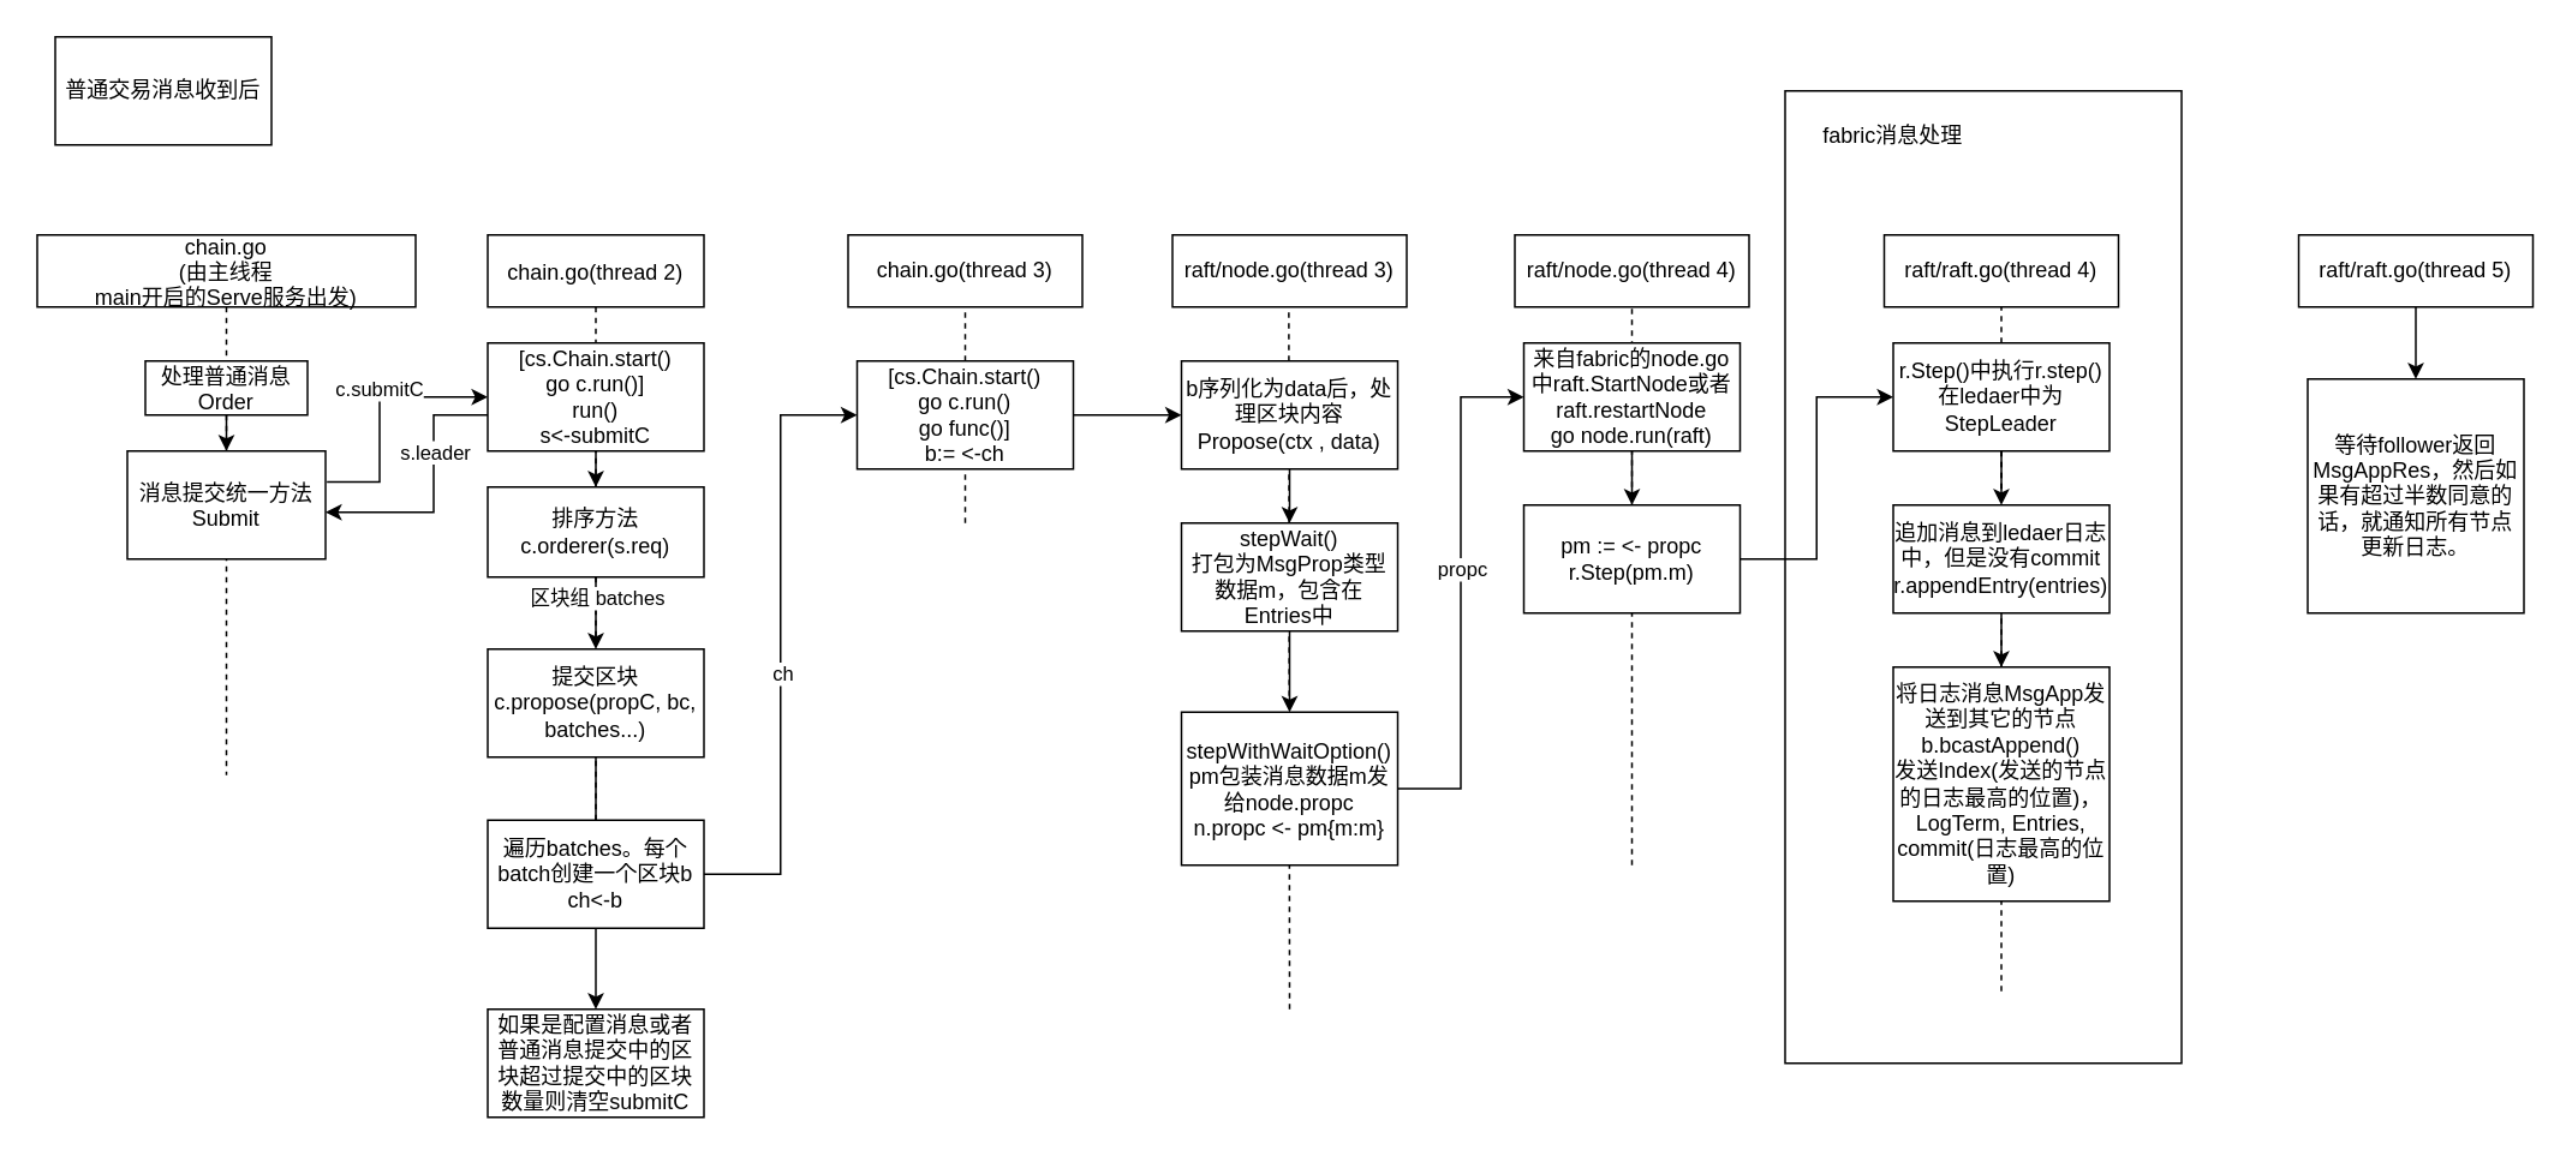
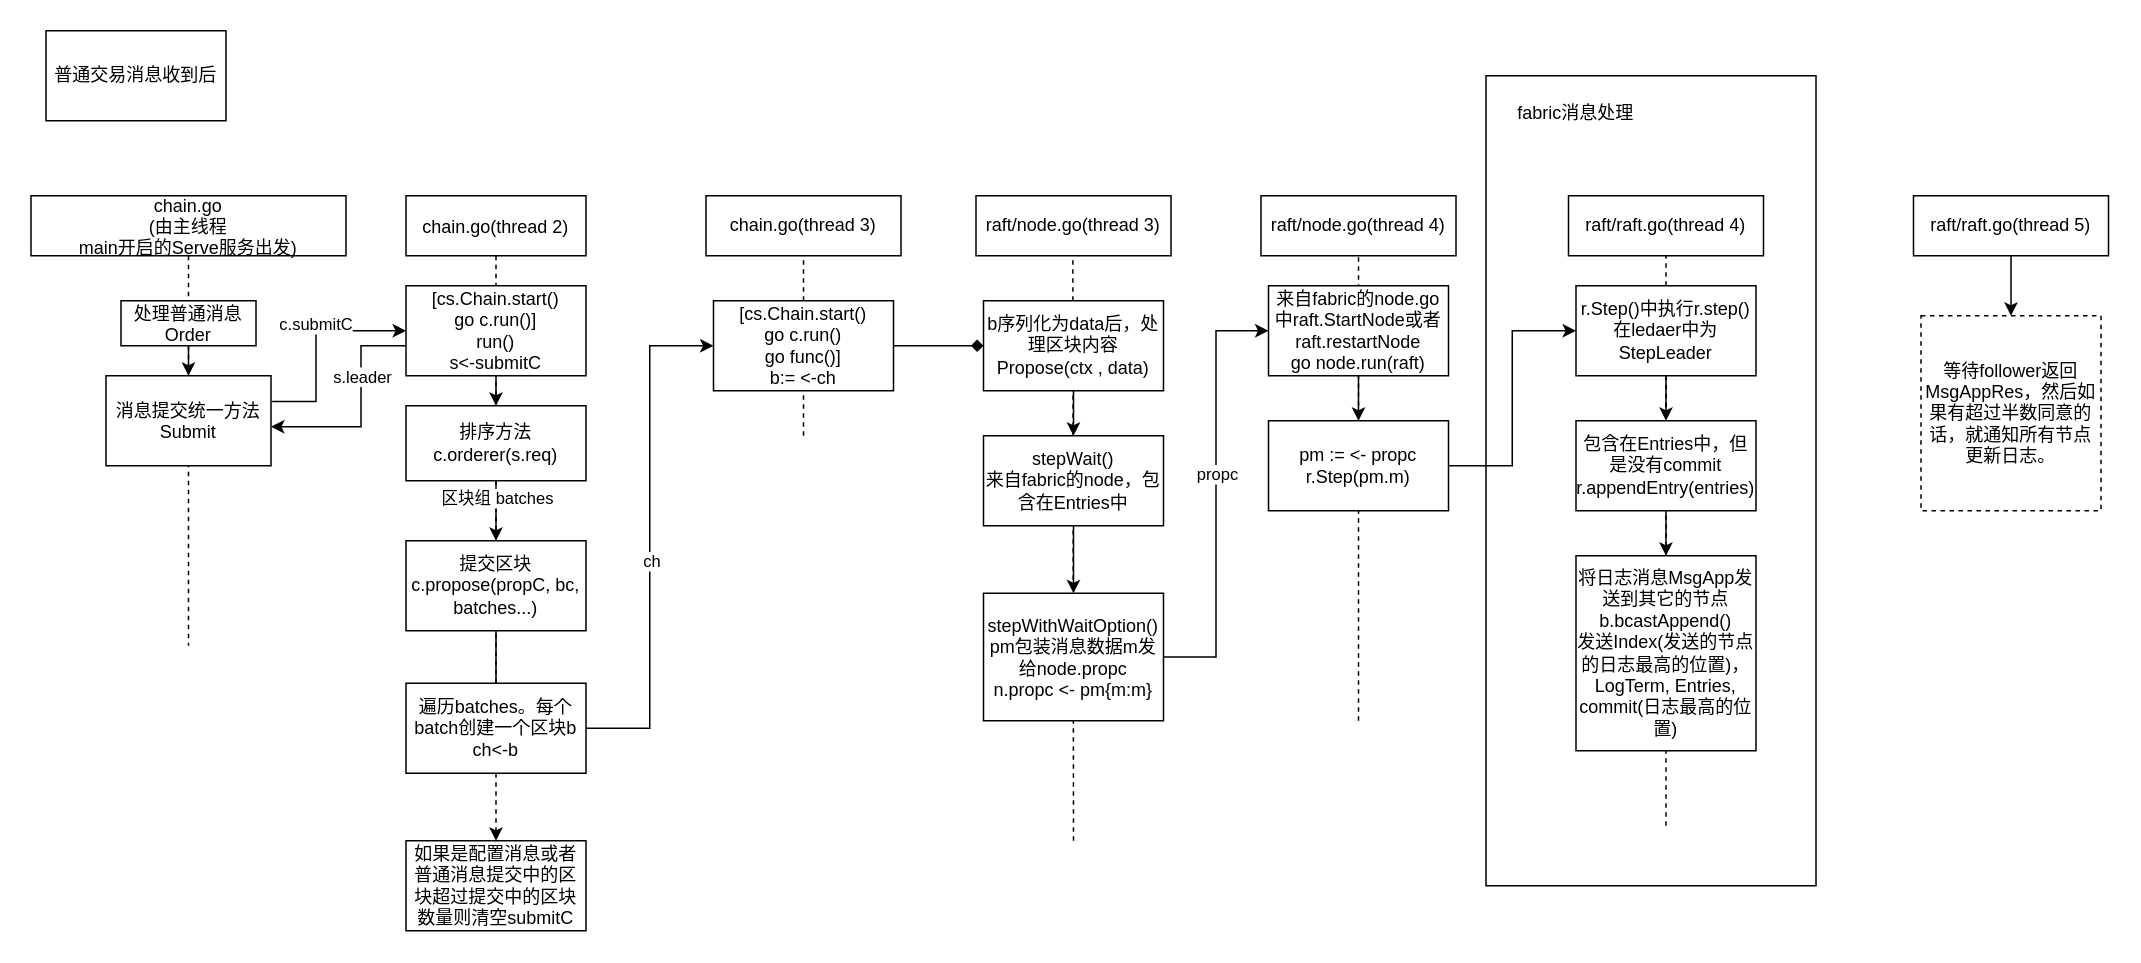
  <mxCell id="0" />
  <mxCell id="1" parent="0" />
  <mxCell id="2" value="" style="rounded=0;whiteSpace=wrap;html=1;sketch=0;fillColor=none;" vertex="1" parent="1"><mxGeometry x="990" y="50" width="220" height="540" as="geometry" /></mxCell>
  <mxCell id="3" value="chain.go&#10;(由主线程&#10;main开启的Serve服务出发)" style="shape=umlLifeline;perimeter=lifelinePerimeter;container=1;collapsible=0;recursiveResize=0;rounded=0;shadow=0;strokeWidth=1;" parent="1" vertex="1"><mxGeometry x="20" y="130" width="210" height="300" as="geometry" /></mxCell>
  <mxCell id="4" style="edgeStyle=orthogonalEdgeStyle;rounded=0;orthogonalLoop=1;jettySize=auto;html=1;entryX=0.503;entryY=0.402;entryDx=0;entryDy=0;entryPerimeter=0;" parent="3" source="5" target="3" edge="1"><mxGeometry relative="1" as="geometry" /></mxCell>
  <mxCell id="5" value="处理普通消息&#10;Order" style="points=[];perimeter=orthogonalPerimeter;rounded=0;shadow=0;strokeWidth=1;" parent="3" vertex="1"><mxGeometry x="60" y="70" width="90" height="30" as="geometry" /></mxCell>
  <mxCell id="6" value="消息提交统一方法&#10;Submit" style="points=[];perimeter=orthogonalPerimeter;rounded=0;shadow=0;strokeWidth=1;" parent="3" vertex="1"><mxGeometry x="50" y="120" width="110" height="60" as="geometry" /></mxCell>
  <mxCell id="7" value="chain.go(thread 2)" style="shape=umlLifeline;perimeter=lifelinePerimeter;container=1;collapsible=0;recursiveResize=0;rounded=0;shadow=0;strokeWidth=1;" parent="1" vertex="1"><mxGeometry x="270" y="130" width="120" height="325" as="geometry" /></mxCell>
  <mxCell id="8" value="" style="edgeStyle=orthogonalEdgeStyle;rounded=0;orthogonalLoop=1;jettySize=auto;html=1;" parent="7" source="9" target="12" edge="1"><mxGeometry relative="1" as="geometry" /></mxCell>
  <mxCell id="9" value="[cs.Chain.start()&lt;br&gt;go c.run()]&lt;br&gt;run()&lt;br&gt;s&amp;lt;-submitC" style="whiteSpace=wrap;html=1;rounded=0;shadow=0;strokeWidth=1;" parent="7" vertex="1"><mxGeometry y="60" width="120" height="60" as="geometry" /></mxCell>
  <mxCell id="10" value="" style="edgeStyle=orthogonalEdgeStyle;rounded=0;orthogonalLoop=1;jettySize=auto;html=1;" parent="7" source="12" target="13" edge="1"><mxGeometry relative="1" as="geometry" /></mxCell>
  <mxCell id="11" value="区块组 batches" style="edgeLabel;html=1;align=center;verticalAlign=middle;resizable=0;points=[];" parent="10" vertex="1" connectable="0"><mxGeometry x="-0.445" relative="1" as="geometry"><mxPoint as="offset" /></mxGeometry></mxCell>
  <mxCell id="12" value="排序方法&lt;br&gt;c.orderer(s.req)" style="whiteSpace=wrap;html=1;rounded=0;shadow=0;strokeWidth=1;" parent="7" vertex="1"><mxGeometry y="140" width="120" height="50" as="geometry" /></mxCell>
  <mxCell id="13" value="提交区块&lt;br&gt;c.propose(propC, bc, batches...)" style="whiteSpace=wrap;html=1;rounded=0;shadow=0;strokeWidth=1;" parent="7" vertex="1"><mxGeometry y="230" width="120" height="60" as="geometry" /></mxCell>
  <mxCell id="14" value="普通交易消息收到后" style="rounded=0;whiteSpace=wrap;html=1;" parent="1" vertex="1"><mxGeometry x="30" y="20" width="120" height="60" as="geometry" /></mxCell>
  <mxCell id="15" value="" style="edgeStyle=orthogonalEdgeStyle;rounded=0;orthogonalLoop=1;jettySize=auto;html=1;entryX=0;entryY=0.5;entryDx=0;entryDy=0;exitX=1.007;exitY=0.286;exitDx=0;exitDy=0;exitPerimeter=0;" parent="1" source="6" target="9" edge="1"><mxGeometry relative="1" as="geometry"><mxPoint x="120" y="260" as="sourcePoint" /><Array as="points"><mxPoint x="210" y="267" /><mxPoint x="210" y="220" /></Array></mxGeometry></mxCell>
  <mxCell id="16" value="c.submitC" style="edgeLabel;html=1;align=center;verticalAlign=middle;resizable=0;points=[];" parent="15" vertex="1" connectable="0"><mxGeometry x="-0.103" y="1" relative="1" as="geometry"><mxPoint y="-20" as="offset" /></mxGeometry></mxCell>
  <mxCell id="17" style="edgeStyle=orthogonalEdgeStyle;rounded=0;orthogonalLoop=1;jettySize=auto;html=1;" parent="1" source="9" edge="1"><mxGeometry relative="1" as="geometry"><mxPoint x="180" y="284" as="targetPoint" /><Array as="points"><mxPoint x="240" y="230" /><mxPoint x="240" y="284" /></Array></mxGeometry></mxCell>
  <mxCell id="18" value="s.leader" style="edgeLabel;html=1;align=center;verticalAlign=middle;resizable=0;points=[];" parent="17" vertex="1" connectable="0"><mxGeometry x="-0.311" y="-1" relative="1" as="geometry"><mxPoint x="1" as="offset" /></mxGeometry></mxCell>
- <mxCell id="19" value="" style="edgeStyle=orthogonalEdgeStyle;rounded=0;orthogonalLoop=1;jettySize=auto;html=1;" parent="1" source="22" target="26" edge="1"><mxGeometry relative="1" as="geometry" /></mxCell>
+ <mxCell id="19" value="" style="edgeStyle=orthogonalEdgeStyle;rounded=0;orthogonalLoop=1;jettySize=auto;html=1;dashed=1;" parent="1" source="22" target="26" edge="1"><mxGeometry relative="1" as="geometry" /></mxCell>
  <mxCell id="20" style="edgeStyle=orthogonalEdgeStyle;rounded=0;orthogonalLoop=1;jettySize=auto;html=1;entryX=0;entryY=0.5;entryDx=0;entryDy=0;" parent="1" source="22" target="28" edge="1"><mxGeometry relative="1" as="geometry" /></mxCell>
  <mxCell id="21" value="ch" style="edgeLabel;html=1;align=center;verticalAlign=middle;resizable=0;points=[];" parent="20" vertex="1" connectable="0"><mxGeometry x="-0.093" y="-1" relative="1" as="geometry"><mxPoint as="offset" /></mxGeometry></mxCell>
  <mxCell id="22" value="遍历batches。每个batch创建一个区块b&lt;br&gt;ch&amp;lt;-b" style="whiteSpace=wrap;html=1;rounded=0;shadow=0;strokeWidth=1;" parent="1" vertex="1"><mxGeometry x="270" y="455" width="120" height="60" as="geometry" /></mxCell>
  <mxCell id="23" value="" style="edgeStyle=orthogonalEdgeStyle;rounded=0;orthogonalLoop=1;jettySize=auto;html=1;endArrow=none;" parent="1" source="13" target="22" edge="1"><mxGeometry relative="1" as="geometry" /></mxCell>
  <mxCell id="24" value="&lt;span style=&quot;&quot;&gt;chain.go(thread 3)&lt;/span&gt;" style="rounded=0;whiteSpace=wrap;html=1;" parent="1" vertex="1"><mxGeometry x="470" y="130" width="130" height="40" as="geometry" /></mxCell>
  <mxCell id="25" value="" style="endArrow=none;dashed=1;html=1;rounded=0;entryX=0.5;entryY=1;entryDx=0;entryDy=0;" parent="1" target="24" edge="1"><mxGeometry width="50" height="50" relative="1" as="geometry"><mxPoint x="535" y="290" as="sourcePoint" /><mxPoint x="580" y="190" as="targetPoint" /></mxGeometry></mxCell>
  <mxCell id="26" value="如果是配置消息或者普通消息提交中的区块超过提交中的区块数量则清空submitC" style="whiteSpace=wrap;html=1;rounded=0;shadow=0;strokeWidth=1;" parent="1" vertex="1"><mxGeometry x="270" y="560" width="120" height="60" as="geometry" /></mxCell>
- <mxCell id="27" value="" style="edgeStyle=orthogonalEdgeStyle;rounded=0;orthogonalLoop=1;jettySize=auto;html=1;" parent="1" source="28" target="32" edge="1"><mxGeometry relative="1" as="geometry" /></mxCell>
+ <mxCell id="27" value="" style="edgeStyle=orthogonalEdgeStyle;rounded=0;orthogonalLoop=1;jettySize=auto;html=1;endArrow=diamond;" parent="1" source="28" target="32" edge="1"><mxGeometry relative="1" as="geometry" /></mxCell>
  <mxCell id="28" value="&lt;span style=&quot;&quot;&gt;[cs.Chain.start()&lt;/span&gt;&lt;br style=&quot;&quot;&gt;&lt;span style=&quot;&quot;&gt;go c.run()&lt;br&gt;go func()]&lt;br&gt;b:= &amp;lt;-ch&lt;br&gt;&lt;/span&gt;" style="rounded=0;whiteSpace=wrap;html=1;" parent="1" vertex="1"><mxGeometry x="475" y="200" width="120" height="60" as="geometry" /></mxCell>
  <mxCell id="29" value="&lt;span style=&quot;&quot;&gt;raft/node.go(thread 3)&lt;/span&gt;" style="rounded=0;whiteSpace=wrap;html=1;" parent="1" vertex="1"><mxGeometry x="650" y="130" width="130" height="40" as="geometry" /></mxCell>
  <mxCell id="30" value="" style="endArrow=none;dashed=1;html=1;rounded=0;entryX=0.5;entryY=1;entryDx=0;entryDy=0;startArrow=none;" parent="1" edge="1"><mxGeometry width="50" height="50" relative="1" as="geometry"><mxPoint x="715" y="560" as="sourcePoint" /><mxPoint x="714.58" y="170" as="targetPoint" /></mxGeometry></mxCell>
  <mxCell id="31" value="" style="edgeStyle=orthogonalEdgeStyle;rounded=0;orthogonalLoop=1;jettySize=auto;html=1;" parent="1" source="32" target="34" edge="1"><mxGeometry relative="1" as="geometry" /></mxCell>
  <mxCell id="32" value="b序列化为data后，处理区块内容&lt;br&gt;Propose(ctx , data)" style="whiteSpace=wrap;html=1;rounded=0;" parent="1" vertex="1"><mxGeometry x="655" y="200" width="120" height="60" as="geometry" /></mxCell>
  <mxCell id="33" value="" style="edgeStyle=orthogonalEdgeStyle;rounded=0;orthogonalLoop=1;jettySize=auto;html=1;" parent="1" source="34" target="37" edge="1"><mxGeometry relative="1" as="geometry" /></mxCell>
- <mxCell id="34" value="stepWait()&lt;br&gt;打包为MsgProp类型数据m，包含在Entries中" style="whiteSpace=wrap;html=1;rounded=0;" parent="1" vertex="1"><mxGeometry x="655" y="290" width="120" height="60" as="geometry" /></mxCell>
+ <mxCell id="34" value="stepWait()&lt;br&gt;来自fabric的node，包含在Entries中" style="whiteSpace=wrap;html=1;rounded=0;" parent="1" vertex="1"><mxGeometry x="655" y="290" width="120" height="60" as="geometry" /></mxCell>
  <mxCell id="35" value="" style="edgeStyle=orthogonalEdgeStyle;rounded=0;orthogonalLoop=1;jettySize=auto;html=1;entryX=0;entryY=0.5;entryDx=0;entryDy=0;" parent="1" source="37" target="41" edge="1"><mxGeometry relative="1" as="geometry" /></mxCell>
  <mxCell id="36" value="propc" style="edgeLabel;html=1;align=center;verticalAlign=middle;resizable=0;points=[];" vertex="1" connectable="0" parent="35"><mxGeometry x="0.096" relative="1" as="geometry"><mxPoint y="1" as="offset" /></mxGeometry></mxCell>
  <mxCell id="37" value="stepWithWaitOption()&lt;br&gt;pm包装消息数据m发给node.propc&lt;br&gt;n.propc &amp;lt;- pm{m:m}" style="whiteSpace=wrap;html=1;rounded=0;" parent="1" vertex="1"><mxGeometry x="655" y="395" width="120" height="85" as="geometry" /></mxCell>
  <mxCell id="38" value="&lt;span style=&quot;&quot;&gt;raft/node.go(thread 4)&lt;/span&gt;" style="rounded=0;whiteSpace=wrap;html=1;" parent="1" vertex="1"><mxGeometry x="840" y="130" width="130" height="40" as="geometry" /></mxCell>
  <mxCell id="39" value="" style="endArrow=none;dashed=1;html=1;rounded=0;startArrow=none;" parent="1" edge="1"><mxGeometry width="50" height="50" relative="1" as="geometry"><mxPoint x="905" y="480" as="sourcePoint" /><mxPoint x="905" y="170" as="targetPoint" /></mxGeometry></mxCell>
  <mxCell id="40" value="" style="edgeStyle=orthogonalEdgeStyle;rounded=0;orthogonalLoop=1;jettySize=auto;html=1;" edge="1" parent="1" source="41" target="43"><mxGeometry relative="1" as="geometry" /></mxCell>
  <mxCell id="41" value="来自fabric的node.go中raft.StartNode或者raft.restartNode&lt;br&gt;go node.run(raft)" style="whiteSpace=wrap;html=1;rounded=0;" parent="1" vertex="1"><mxGeometry x="845" y="190" width="120" height="60" as="geometry" /></mxCell>
  <mxCell id="42" value="" style="edgeStyle=orthogonalEdgeStyle;rounded=0;orthogonalLoop=1;jettySize=auto;html=1;entryX=0;entryY=0.5;entryDx=0;entryDy=0;" edge="1" parent="1" source="43" target="48"><mxGeometry relative="1" as="geometry" /></mxCell>
  <mxCell id="43" value="pm := &amp;lt;- propc&lt;br&gt;r.Step(pm.m)" style="whiteSpace=wrap;html=1;rounded=0;" vertex="1" parent="1"><mxGeometry x="845" y="280" width="120" height="60" as="geometry" /></mxCell>
  <mxCell id="44" value="&lt;span style=&quot;&quot;&gt;raft/raft.go(thread 4)&lt;/span&gt;" style="rounded=0;whiteSpace=wrap;html=1;" vertex="1" parent="1"><mxGeometry x="1045" y="130" width="130" height="40" as="geometry" /></mxCell>
  <mxCell id="45" value="" style="endArrow=none;dashed=1;html=1;rounded=0;shadow=0;fontFamily=Helvetica;fontSize=11;shape=connector;entryX=0.5;entryY=1;entryDx=0;entryDy=0;startArrow=none;" edge="1" parent="1" source="48" target="44"><mxGeometry width="50" height="50" relative="1" as="geometry"><mxPoint x="1110" y="550" as="sourcePoint" /><mxPoint x="1210" y="310" as="targetPoint" /></mxGeometry></mxCell>
  <mxCell id="46" value="" style="edgeStyle=none;shape=connector;rounded=0;orthogonalLoop=1;jettySize=auto;html=1;shadow=0;dashed=1;fontFamily=Helvetica;fontSize=11;startArrow=none;endArrow=none;endFill=1;" edge="1" parent="1" source="48" target="50"><mxGeometry relative="1" as="geometry" /></mxCell>
  <mxCell id="47" style="edgeStyle=none;shape=connector;rounded=0;orthogonalLoop=1;jettySize=auto;html=1;exitX=0.5;exitY=1;exitDx=0;exitDy=0;entryX=0.5;entryY=0;entryDx=0;entryDy=0;shadow=0;dashed=1;fontFamily=Helvetica;fontSize=11;startArrow=none;endArrow=none;endFill=1;" edge="1" parent="1" source="48" target="50"><mxGeometry relative="1" as="geometry" /></mxCell>
  <mxCell id="48" value="r.Step()中执行r.step()在ledaer中为StepLeader" style="whiteSpace=wrap;html=1;rounded=0;" vertex="1" parent="1"><mxGeometry x="1050" y="190" width="120" height="60" as="geometry" /></mxCell>
  <mxCell id="49" value="" style="edgeStyle=orthogonalEdgeStyle;curved=0;rounded=1;sketch=0;orthogonalLoop=1;jettySize=auto;html=1;" edge="1" parent="1" source="50" target="53"><mxGeometry relative="1" as="geometry" /></mxCell>
- <mxCell id="50" value="追加消息到ledaer日志中，但是没有commit&lt;br&gt;r.appendEntry(entries)" style="whiteSpace=wrap;html=1;rounded=0;" vertex="1" parent="1"><mxGeometry x="1050" y="280" width="120" height="60" as="geometry" /></mxCell>
+ <mxCell id="50" value="包含在Entries中，但是没有commit&lt;br&gt;r.appendEntry(entries)" style="whiteSpace=wrap;html=1;rounded=0;" vertex="1" parent="1"><mxGeometry x="1050" y="280" width="120" height="60" as="geometry" /></mxCell>
  <mxCell id="51" value="" style="endArrow=none;dashed=1;html=1;rounded=0;shadow=0;fontFamily=Helvetica;fontSize=11;shape=connector;entryX=0.5;entryY=1;entryDx=0;entryDy=0;" edge="1" parent="1" target="50"><mxGeometry width="50" height="50" relative="1" as="geometry"><mxPoint x="1110" y="550" as="sourcePoint" /><mxPoint x="1110" y="250" as="targetPoint" /></mxGeometry></mxCell>
  <mxCell id="52" value="" style="endArrow=classic;html=1;rounded=0;shadow=0;fontFamily=Helvetica;fontSize=11;exitX=0.5;exitY=1;exitDx=0;exitDy=0;entryX=0.5;entryY=0;entryDx=0;entryDy=0;" edge="1" parent="1" source="48" target="50"><mxGeometry width="50" height="50" relative="1" as="geometry"><mxPoint x="900" y="320" as="sourcePoint" /><mxPoint x="1060" y="400" as="targetPoint" /></mxGeometry></mxCell>
  <mxCell id="53" value="将日志消息MsgApp发送到其它的节点&lt;br&gt;b.bcastAppend()&lt;br&gt;发送Index(发送的节点的日志最高的位置)，LogTerm, Entries, commit(日志最高的位置)" style="whiteSpace=wrap;html=1;rounded=0;" vertex="1" parent="1"><mxGeometry x="1050" y="370" width="120" height="130" as="geometry" /></mxCell>
  <mxCell id="54" value="fabric消息处理" style="text;html=1;strokeColor=none;fillColor=none;align=center;verticalAlign=middle;whiteSpace=wrap;rounded=0;sketch=0;" vertex="1" parent="1"><mxGeometry x="1010" y="60" width="80" height="30" as="geometry" /></mxCell>
- <mxCell id="55" value="等待follower返回MsgAppRes，然后如果有超过半数同意的话，就通知所有节点更新日志。" style="whiteSpace=wrap;html=1;rounded=0;" vertex="1" parent="1"><mxGeometry x="1280" y="210" width="120" height="130" as="geometry" /></mxCell>
+ <mxCell id="55" value="等待follower返回MsgAppRes，然后如果有超过半数同意的话，就通知所有节点更新日志。" style="whiteSpace=wrap;html=1;rounded=0;dashed=1;" vertex="1" parent="1"><mxGeometry x="1280" y="210" width="120" height="130" as="geometry" /></mxCell>
  <mxCell id="56" style="edgeStyle=orthogonalEdgeStyle;curved=0;rounded=1;sketch=0;orthogonalLoop=1;jettySize=auto;html=1;entryX=0.5;entryY=0;entryDx=0;entryDy=0;" edge="1" parent="1" source="57" target="55"><mxGeometry relative="1" as="geometry" /></mxCell>
  <mxCell id="57" value="&lt;span style=&quot;&quot;&gt;raft/raft.go(thread 5)&lt;/span&gt;" style="rounded=0;whiteSpace=wrap;html=1;" vertex="1" parent="1"><mxGeometry x="1275" y="130" width="130" height="40" as="geometry" /></mxCell>
